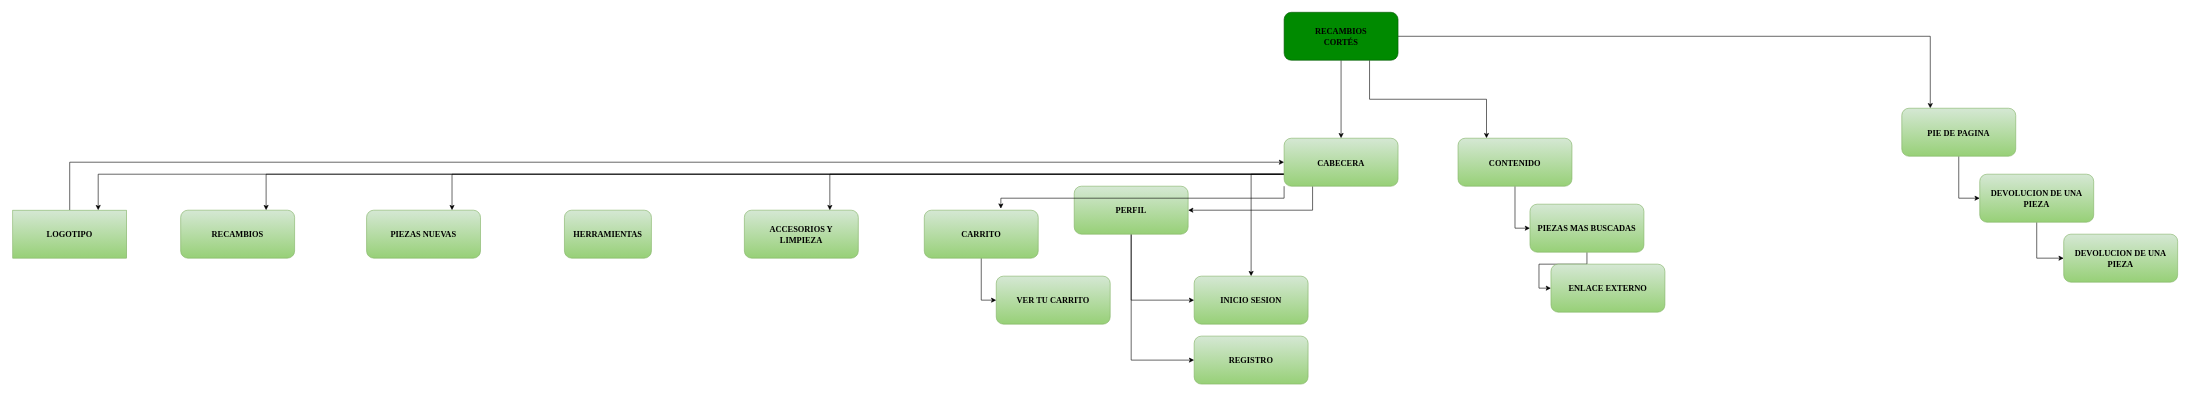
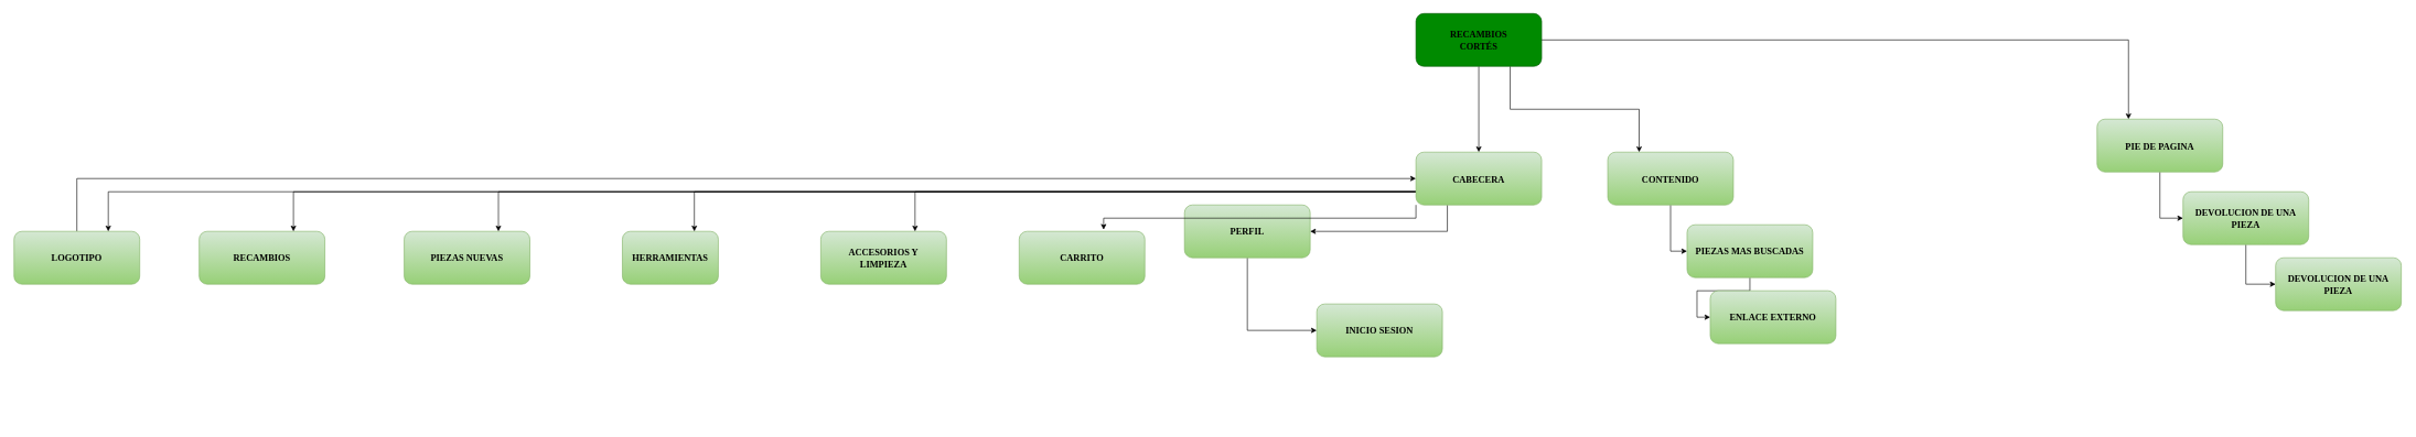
  <mxCell id="0" />
  <mxCell id="1" parent="0" />
  <mxCell id="2" style="edgeStyle=orthogonalEdgeStyle;rounded=0;orthogonalLoop=1;jettySize=auto;html=1;exitX=0.5;exitY=1;exitDx=0;exitDy=0;entryX=0.5;entryY=0;entryDx=0;entryDy=0;" edge="1" parent="1" source="5" target="23"><mxGeometry relative="1" as="geometry" /></mxCell>
  <mxCell id="3" style="edgeStyle=orthogonalEdgeStyle;rounded=0;orthogonalLoop=1;jettySize=auto;html=1;exitX=0.75;exitY=1;exitDx=0;exitDy=0;entryX=0.25;entryY=0;entryDx=0;entryDy=0;" edge="1" parent="1" source="5" target="29"><mxGeometry relative="1" as="geometry" /></mxCell>
  <mxCell id="4" style="edgeStyle=orthogonalEdgeStyle;rounded=0;orthogonalLoop=1;jettySize=auto;html=1;exitX=1;exitY=0.5;exitDx=0;exitDy=0;entryX=0.25;entryY=0;entryDx=0;entryDy=0;" edge="1" parent="1" source="5" target="34"><mxGeometry relative="1" as="geometry" /></mxCell>
  <mxCell id="5" value="RECAMBIOS&#10;CORTÉS" style="rounded=1;fillColor=#008a00;strokeColor=#005700;fontColor=#000000;fontStyle=1;fontFamily=Tahoma;fontSize=14" parent="1" vertex="1"><mxGeometry x="2140" y="20" width="190" height="80" as="geometry" /></mxCell>
  <mxCell id="6" value="RECAMBIOS" style="rounded=1;fillColor=#d5e8d4;strokeColor=#82b366;fontStyle=1;fontFamily=Tahoma;fontSize=14;gradientColor=#97d077;" vertex="1" parent="1"><mxGeometry x="300" y="350" width="190" height="80" as="geometry" /></mxCell>
  <mxCell id="7" value="ACCESORIOS Y&#10;LIMPIEZA" style="rounded=1;fillColor=#d5e8d4;strokeColor=#82b366;fontStyle=1;fontFamily=Tahoma;fontSize=14;gradientColor=#97d077;" vertex="1" parent="1"><mxGeometry x="1240" y="350" width="190" height="80" as="geometry" /></mxCell>
  <mxCell id="8" value="PIEZAS NUEVAS" style="rounded=1;fillColor=#d5e8d4;strokeColor=#82b366;fontStyle=1;fontFamily=Tahoma;fontSize=14;gradientColor=#97d077;" vertex="1" parent="1"><mxGeometry x="610" y="350" width="190" height="80" as="geometry" /></mxCell>
  <mxCell id="9" value="HERRAMIENTAS" style="rounded=1;fillColor=#d5e8d4;strokeColor=#82b366;fontStyle=1;fontFamily=Tahoma;fontSize=14;gradientColor=#97d077;" vertex="1" parent="1"><mxGeometry x="940" y="350" width="145" height="80" as="geometry" /></mxCell>
- <mxCell id="10" style="edgeStyle=orthogonalEdgeStyle;rounded=0;orthogonalLoop=1;jettySize=auto;html=1;exitX=0.5;exitY=1;exitDx=0;exitDy=0;entryX=0;entryY=0.5;entryDx=0;entryDy=0;" edge="1" parent="1" source="11" target="26"><mxGeometry relative="1" as="geometry" /></mxCell>
  <mxCell id="11" value="CARRITO" style="rounded=1;fillColor=#d5e8d4;strokeColor=#82b366;fontStyle=1;fontFamily=Tahoma;fontSize=14;gradientColor=#97d077;" vertex="1" parent="1"><mxGeometry x="1540" y="350" width="190" height="80" as="geometry" /></mxCell>
  <mxCell id="12" style="edgeStyle=orthogonalEdgeStyle;rounded=0;orthogonalLoop=1;jettySize=auto;html=1;exitX=0.5;exitY=1;exitDx=0;exitDy=0;entryX=0;entryY=0.5;entryDx=0;entryDy=0;" edge="1" parent="1" source="14" target="24"><mxGeometry relative="1" as="geometry" /></mxCell>
- <mxCell id="13" style="edgeStyle=orthogonalEdgeStyle;rounded=0;orthogonalLoop=1;jettySize=auto;html=1;exitX=0.5;exitY=1;exitDx=0;exitDy=0;entryX=0;entryY=0.5;entryDx=0;entryDy=0;" edge="1" parent="1" source="14" target="25"><mxGeometry relative="1" as="geometry" /></mxCell>
  <mxCell id="14" value="PERFIL" style="rounded=1;fillColor=#d5e8d4;strokeColor=#82b366;fontStyle=1;fontFamily=Tahoma;fontSize=14;gradientColor=#97d077;" vertex="1" parent="1"><mxGeometry x="1790" y="310" width="190" height="80" as="geometry" /></mxCell>
  <mxCell id="15" style="edgeStyle=orthogonalEdgeStyle;rounded=0;orthogonalLoop=1;jettySize=auto;html=1;exitX=0.5;exitY=0;exitDx=0;exitDy=0;entryX=0;entryY=0.5;entryDx=0;entryDy=0;" edge="1" parent="1" source="16" target="23"><mxGeometry relative="1" as="geometry" /></mxCell>
- <mxCell id="16" value="LOGOTIPO" style="fillColor=#d5e8d4;strokeColor=#82b366;fontStyle=1;fontFamily=Tahoma;fontSize=14;gradientColor=#97d077;rounded=0;" vertex="1" parent="1"><mxGeometry x="20" y="350" width="190" height="80" as="geometry" /></mxCell>
+ <mxCell id="16" value="LOGOTIPO" style="rounded=1;fillColor=#d5e8d4;strokeColor=#82b366;fontStyle=1;fontFamily=Tahoma;fontSize=14;gradientColor=#97d077;" vertex="1" parent="1"><mxGeometry x="20" y="350" width="190" height="80" as="geometry" /></mxCell>
  <mxCell id="17" style="edgeStyle=orthogonalEdgeStyle;rounded=0;orthogonalLoop=1;jettySize=auto;html=1;exitX=0;exitY=0.75;exitDx=0;exitDy=0;entryX=0.75;entryY=0;entryDx=0;entryDy=0;" edge="1" parent="1" source="23" target="7"><mxGeometry relative="1" as="geometry" /></mxCell>
- <mxCell id="18" style="edgeStyle=orthogonalEdgeStyle;rounded=0;orthogonalLoop=1;jettySize=auto;html=1;exitX=0;exitY=0.75;exitDx=0;exitDy=0;" edge="1" parent="1" source="23" target="24"><mxGeometry relative="1" as="geometry" /></mxCell>
+ <mxCell id="18" style="edgeStyle=orthogonalEdgeStyle;rounded=0;orthogonalLoop=1;jettySize=auto;html=1;exitX=0;exitY=0.75;exitDx=0;exitDy=0;entryX=0.75;entryY=0;entryDx=0;entryDy=0;" edge="1" parent="1" source="23" target="9"><mxGeometry relative="1" as="geometry" /></mxCell>
  <mxCell id="19" style="edgeStyle=orthogonalEdgeStyle;rounded=0;orthogonalLoop=1;jettySize=auto;html=1;exitX=0;exitY=0.75;exitDx=0;exitDy=0;entryX=0.75;entryY=0;entryDx=0;entryDy=0;" edge="1" parent="1" source="23" target="8"><mxGeometry relative="1" as="geometry" /></mxCell>
  <mxCell id="20" style="edgeStyle=orthogonalEdgeStyle;rounded=0;orthogonalLoop=1;jettySize=auto;html=1;exitX=0;exitY=0.75;exitDx=0;exitDy=0;entryX=0.75;entryY=0;entryDx=0;entryDy=0;" edge="1" parent="1" source="23" target="6"><mxGeometry relative="1" as="geometry" /></mxCell>
  <mxCell id="21" style="edgeStyle=orthogonalEdgeStyle;rounded=0;orthogonalLoop=1;jettySize=auto;html=1;exitX=0;exitY=0.75;exitDx=0;exitDy=0;entryX=0.75;entryY=0;entryDx=0;entryDy=0;" edge="1" parent="1" source="23" target="16"><mxGeometry relative="1" as="geometry" /></mxCell>
  <mxCell id="22" style="edgeStyle=orthogonalEdgeStyle;rounded=0;orthogonalLoop=1;jettySize=auto;html=1;exitX=0.25;exitY=1;exitDx=0;exitDy=0;entryX=1;entryY=0.5;entryDx=0;entryDy=0;" edge="1" parent="1" source="23" target="14"><mxGeometry relative="1" as="geometry" /></mxCell>
  <mxCell id="23" value="CABECERA" style="rounded=1;fillColor=#d5e8d4;strokeColor=#82b366;fontStyle=1;fontFamily=Tahoma;fontSize=14;gradientColor=#97d077;" vertex="1" parent="1"><mxGeometry x="2140" y="230" width="190" height="80" as="geometry" /></mxCell>
  <mxCell id="24" value="INICIO SESION" style="rounded=1;fillColor=#d5e8d4;strokeColor=#82b366;fontStyle=1;fontFamily=Tahoma;fontSize=14;gradientColor=#97d077;" vertex="1" parent="1"><mxGeometry x="1990" y="460" width="190" height="80" as="geometry" /></mxCell>
- <mxCell id="25" value="REGISTRO" style="rounded=1;fillColor=#d5e8d4;strokeColor=#82b366;fontStyle=1;fontFamily=Tahoma;fontSize=14;gradientColor=#97d077;" vertex="1" parent="1"><mxGeometry x="1990" y="560" width="190" height="80" as="geometry" /></mxCell>
- <mxCell id="26" value="VER TU CARRITO" style="rounded=1;fillColor=#d5e8d4;strokeColor=#82b366;fontStyle=1;fontFamily=Tahoma;fontSize=14;gradientColor=#97d077;" vertex="1" parent="1"><mxGeometry x="1660" y="460" width="190" height="80" as="geometry" /></mxCell>
  <mxCell id="27" style="edgeStyle=orthogonalEdgeStyle;rounded=0;orthogonalLoop=1;jettySize=auto;html=1;exitX=0;exitY=1;exitDx=0;exitDy=0;entryX=0.672;entryY=-0.032;entryDx=0;entryDy=0;entryPerimeter=0;" edge="1" parent="1" source="23" target="11"><mxGeometry relative="1" as="geometry" /></mxCell>
  <mxCell id="28" style="edgeStyle=orthogonalEdgeStyle;rounded=0;orthogonalLoop=1;jettySize=auto;html=1;exitX=0.5;exitY=1;exitDx=0;exitDy=0;entryX=0;entryY=0.5;entryDx=0;entryDy=0;" edge="1" parent="1" source="29" target="31"><mxGeometry relative="1" as="geometry" /></mxCell>
  <mxCell id="29" value="CONTENIDO" style="rounded=1;fillColor=#d5e8d4;strokeColor=#82b366;fontStyle=1;fontFamily=Tahoma;fontSize=14;gradientColor=#97d077;" vertex="1" parent="1"><mxGeometry x="2430" y="230" width="190" height="80" as="geometry" /></mxCell>
  <mxCell id="30" style="edgeStyle=orthogonalEdgeStyle;rounded=0;orthogonalLoop=1;jettySize=auto;html=1;exitX=0.5;exitY=1;exitDx=0;exitDy=0;entryX=0;entryY=0.5;entryDx=0;entryDy=0;" edge="1" parent="1" source="31" target="32"><mxGeometry relative="1" as="geometry" /></mxCell>
  <mxCell id="31" value="PIEZAS MAS BUSCADAS" style="rounded=1;fillColor=#d5e8d4;strokeColor=#82b366;fontStyle=1;fontFamily=Tahoma;fontSize=14;gradientColor=#97d077;" vertex="1" parent="1"><mxGeometry x="2550" y="340" width="190" height="80" as="geometry" /></mxCell>
  <mxCell id="32" value="ENLACE EXTERNO" style="rounded=1;fillColor=#d5e8d4;strokeColor=#82b366;fontStyle=1;fontFamily=Tahoma;fontSize=14;gradientColor=#97d077;" vertex="1" parent="1"><mxGeometry x="2585" y="440" width="190" height="80" as="geometry" /></mxCell>
  <mxCell id="33" style="edgeStyle=orthogonalEdgeStyle;rounded=0;orthogonalLoop=1;jettySize=auto;html=1;exitX=0.5;exitY=1;exitDx=0;exitDy=0;entryX=0;entryY=0.5;entryDx=0;entryDy=0;" edge="1" parent="1" source="34" target="36"><mxGeometry relative="1" as="geometry" /></mxCell>
  <mxCell id="34" value="PIE DE PAGINA" style="rounded=1;fillColor=#d5e8d4;strokeColor=#82b366;fontStyle=1;fontFamily=Tahoma;fontSize=14;gradientColor=#97d077;" vertex="1" parent="1"><mxGeometry x="3170" y="180" width="190" height="80" as="geometry" /></mxCell>
  <mxCell id="35" style="edgeStyle=orthogonalEdgeStyle;rounded=0;orthogonalLoop=1;jettySize=auto;html=1;exitX=0.5;exitY=1;exitDx=0;exitDy=0;entryX=0;entryY=0.5;entryDx=0;entryDy=0;" edge="1" parent="1" source="36" target="37"><mxGeometry relative="1" as="geometry" /></mxCell>
  <mxCell id="36" value="DEVOLUCION DE UNA&#10;PIEZA" style="rounded=1;fillColor=#d5e8d4;strokeColor=#82b366;fontStyle=1;fontFamily=Tahoma;fontSize=14;gradientColor=#97d077;" vertex="1" parent="1"><mxGeometry x="3300" y="290" width="190" height="80" as="geometry" /></mxCell>
  <mxCell id="37" value="DEVOLUCION DE UNA&#10;PIEZA" style="rounded=1;fillColor=#d5e8d4;strokeColor=#82b366;fontStyle=1;fontFamily=Tahoma;fontSize=14;gradientColor=#97d077;" vertex="1" parent="1"><mxGeometry x="3440" y="390" width="190" height="80" as="geometry" /></mxCell>
